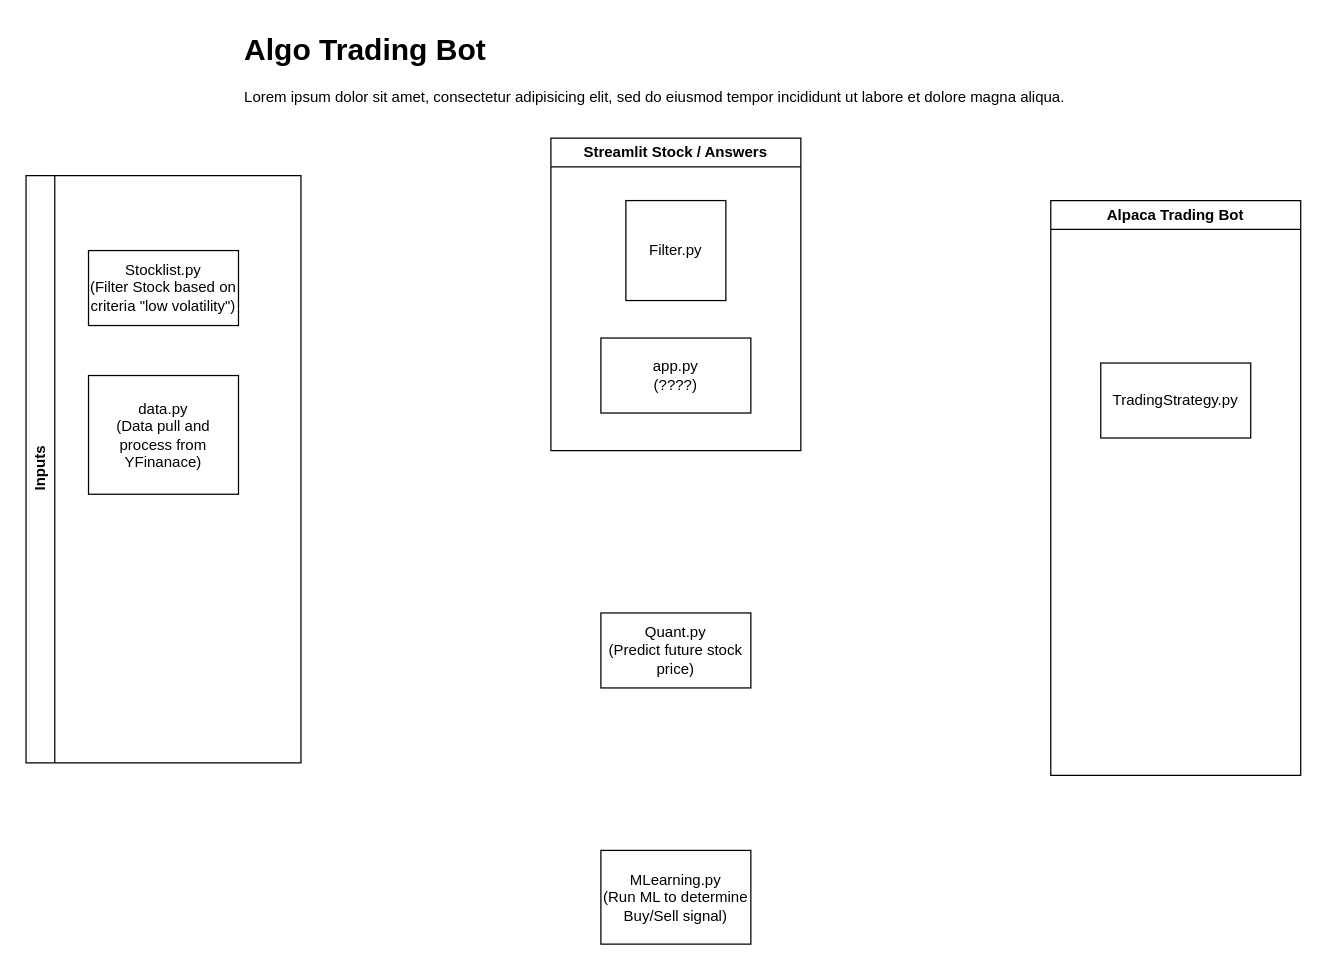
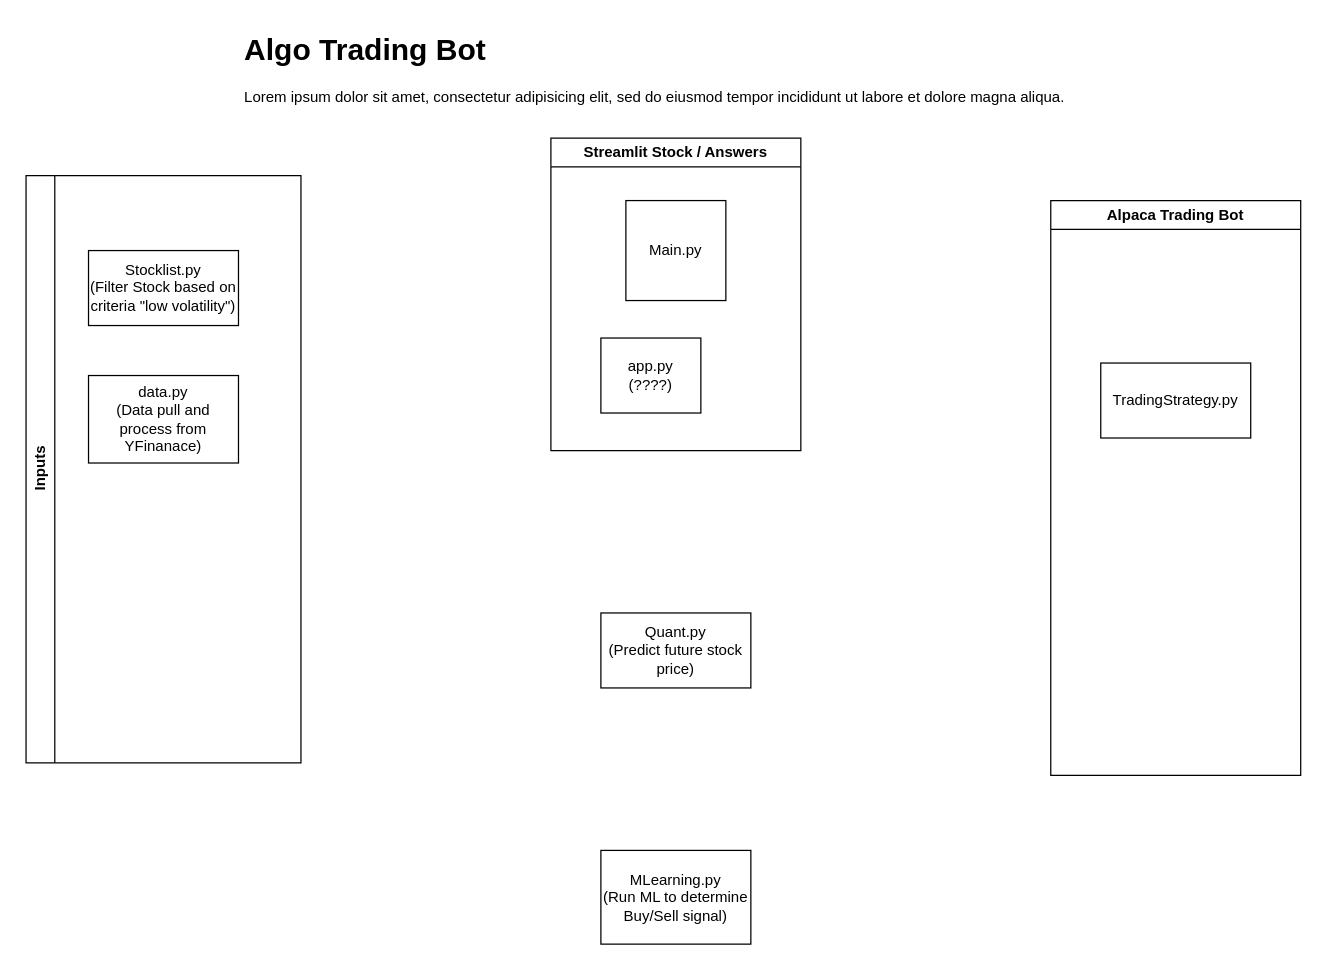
  <mxCell id="0" />
  <mxCell id="1" parent="0" />
  <mxCell id="2" value="Quant.py&lt;br&gt;(Predict future stock price)" style="rounded=0;whiteSpace=wrap;html=1;" parent="1" vertex="1"><mxGeometry x="480" y="490" width="120" height="60" as="geometry" /></mxCell>
  <mxCell id="3" value="MLearning.py&lt;br&gt;(Run ML to determine Buy/Sell signal)" style="rounded=0;whiteSpace=wrap;html=1;" parent="1" vertex="1"><mxGeometry x="480" y="680" width="120" height="75" as="geometry" /></mxCell>
  <mxCell id="4" value="&lt;h1&gt;Algo Trading Bot&lt;/h1&gt;&lt;p&gt;Lorem ipsum dolor sit amet, consectetur adipisicing elit, sed do eiusmod tempor incididunt ut labore et dolore magna aliqua.&lt;/p&gt;" style="text;html=1;strokeColor=none;fillColor=none;spacing=5;spacingTop=-20;whiteSpace=wrap;overflow=hidden;rounded=0;" parent="1" vertex="1"><mxGeometry x="190" y="20" width="720" height="120" as="geometry" /></mxCell>
  <mxCell id="5" value="Inputs" style="swimlane;horizontal=0;whiteSpace=wrap;html=1;" parent="1" vertex="1"><mxGeometry x="20" y="140" width="220" height="470" as="geometry"><mxRectangle x="30" y="-1570" width="40" height="70" as="alternateBounds" /></mxGeometry></mxCell>
- <mxCell id="6" value="data.py&lt;br&gt;(Data pull and process from YFinanace)" style="rounded=0;whiteSpace=wrap;html=1;" parent="5" vertex="1"><mxGeometry x="50" y="160" width="120" height="95" as="geometry" /></mxCell>
+ <mxCell id="6" value="data.py&lt;br&gt;(Data pull and process from YFinanace)" style="rounded=0;whiteSpace=wrap;html=1;" parent="5" vertex="1"><mxGeometry x="50" y="160" width="120" height="70" as="geometry" /></mxCell>
  <mxCell id="7" value="Stocklist.py&lt;br&gt;(Filter Stock based on criteria &quot;low volatility&quot;)" style="rounded=0;whiteSpace=wrap;html=1;" parent="5" vertex="1"><mxGeometry x="50" y="60" width="120" height="60" as="geometry" /></mxCell>
  <mxCell id="8" value="Streamlit Stock / Answers" style="swimlane;whiteSpace=wrap;html=1;" parent="1" vertex="1"><mxGeometry x="440" y="110" width="200" height="250" as="geometry" /></mxCell>
- <mxCell id="9" value="Filter.py&lt;br&gt;" style="whiteSpace=wrap;html=1;aspect=fixed;" parent="8" vertex="1"><mxGeometry x="60" y="50" width="80" height="80" as="geometry" /></mxCell>
- <mxCell id="10" value="app.py&lt;br&gt;(????)" style="rounded=0;whiteSpace=wrap;html=1;" parent="8" vertex="1"><mxGeometry x="40" y="160" width="120" height="60" as="geometry" /></mxCell>
+ <mxCell id="9" value="Main.py&lt;br&gt;" style="whiteSpace=wrap;html=1;aspect=fixed;" parent="8" vertex="1"><mxGeometry x="60" y="50" width="80" height="80" as="geometry" /></mxCell>
+ <mxCell id="10" value="app.py&lt;br&gt;(????)" style="rounded=0;whiteSpace=wrap;html=1;" parent="8" vertex="1"><mxGeometry x="40" y="160" width="80" height="60" as="geometry" /></mxCell>
  <mxCell id="11" value="Alpaca Trading Bot" style="swimlane;whiteSpace=wrap;html=1;" parent="1" vertex="1"><mxGeometry x="840" y="160" width="200" height="460" as="geometry" /></mxCell>
  <mxCell id="12" value="TradingStrategy.py" style="rounded=0;whiteSpace=wrap;html=1;" parent="11" vertex="1"><mxGeometry x="40" y="130" width="120" height="60" as="geometry" /></mxCell>
